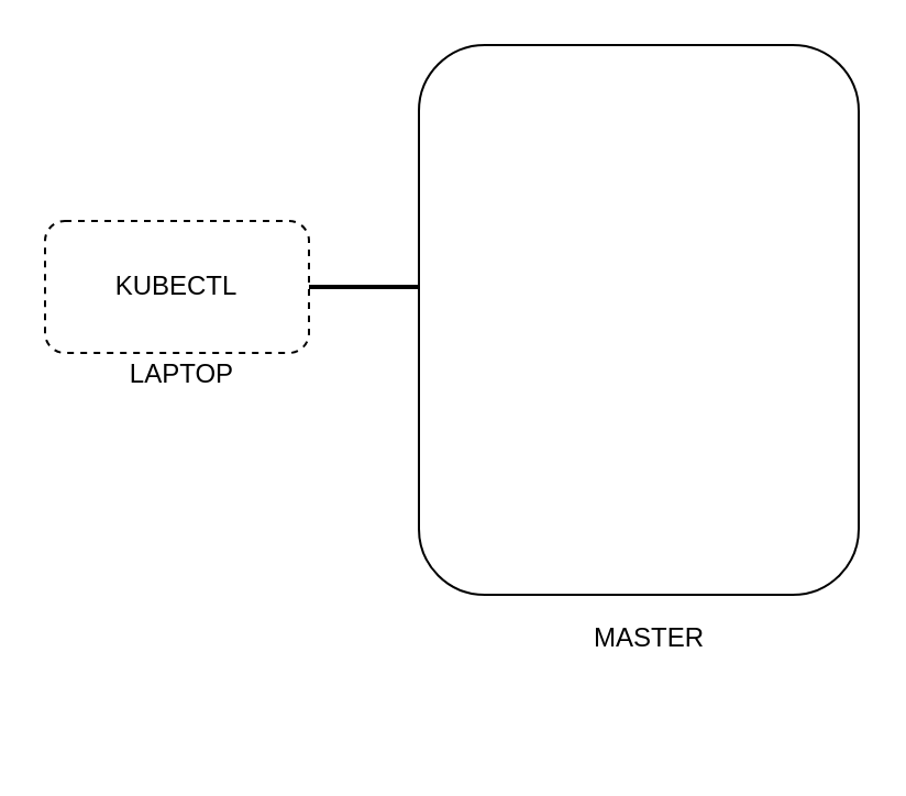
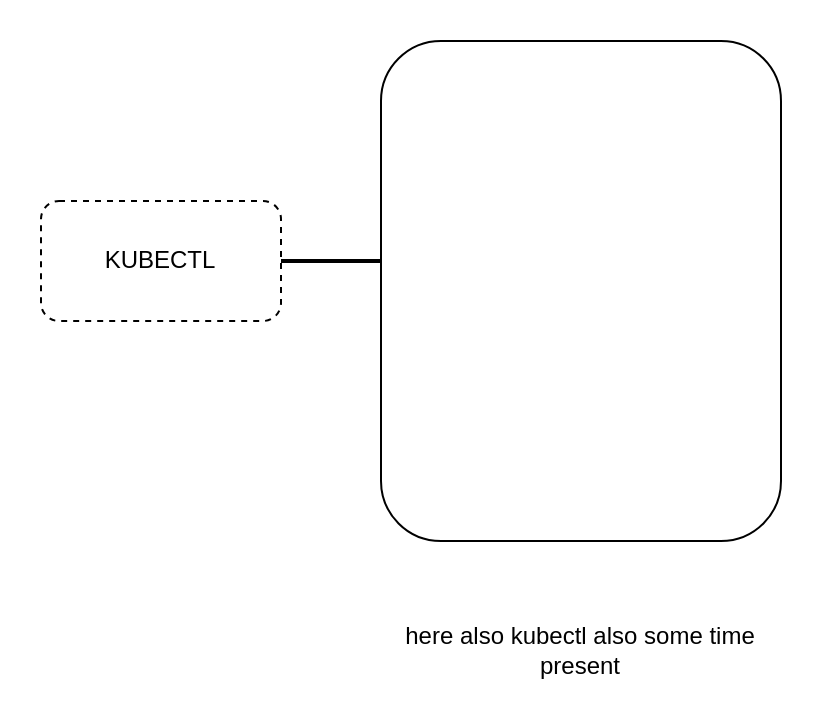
  <mxCell id="0" />
  <mxCell id="1" parent="0" />
  <mxCell id="2" value="KUBECTL" style="rounded=1;whiteSpace=wrap;html=1;dashed=1;" parent="1" vertex="1"><mxGeometry x="20" y="100" width="120" height="60" as="geometry" /></mxCell>
- <mxCell id="3" value="LAPTOP" style="text;html=1;strokeColor=none;fillColor=none;align=center;verticalAlign=middle;whiteSpace=wrap;rounded=0;" parent="1" vertex="1"><mxGeometry x="55" y="160" width="55" height="20" as="geometry" /></mxCell>
  <mxCell id="4" value="" style="rounded=1;whiteSpace=wrap;html=1;" parent="1" vertex="1"><mxGeometry x="190" y="20" width="200" height="250" as="geometry" /></mxCell>
- <mxCell id="5" value="MASTER" style="text;html=1;strokeColor=none;fillColor=none;align=center;verticalAlign=middle;whiteSpace=wrap;rounded=0;" parent="1" vertex="1"><mxGeometry x="270" y="280" width="50" height="20" as="geometry" /></mxCell>
+ <mxCell id="6" value="here also kubectl also some time present" style="text;html=1;strokeColor=none;fillColor=none;align=center;verticalAlign=middle;whiteSpace=wrap;rounded=0;" parent="1" vertex="1"><mxGeometry x="200" y="310" width="180" height="30" as="geometry" /></mxCell>
  <mxCell id="7" value="" style="line;strokeWidth=2;html=1;" vertex="1" parent="1"><mxGeometry x="140" y="125" width="50" height="10" as="geometry" /></mxCell>
